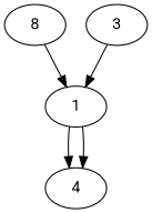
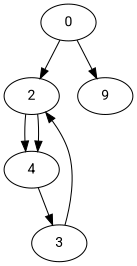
  digraph {
    fontname=Roboto
    node [fontname=Roboto]
    edge [fontname=Roboto]
-   0 [label=8]
-   1
+   0
+   1 [label=2]
+   9
    n4 [label=4]
    3
    0 -> 1
+   0 -> 9
    1 -> n4
    1 -> n4
+   n4 -> 3
    3 -> 1
  }
